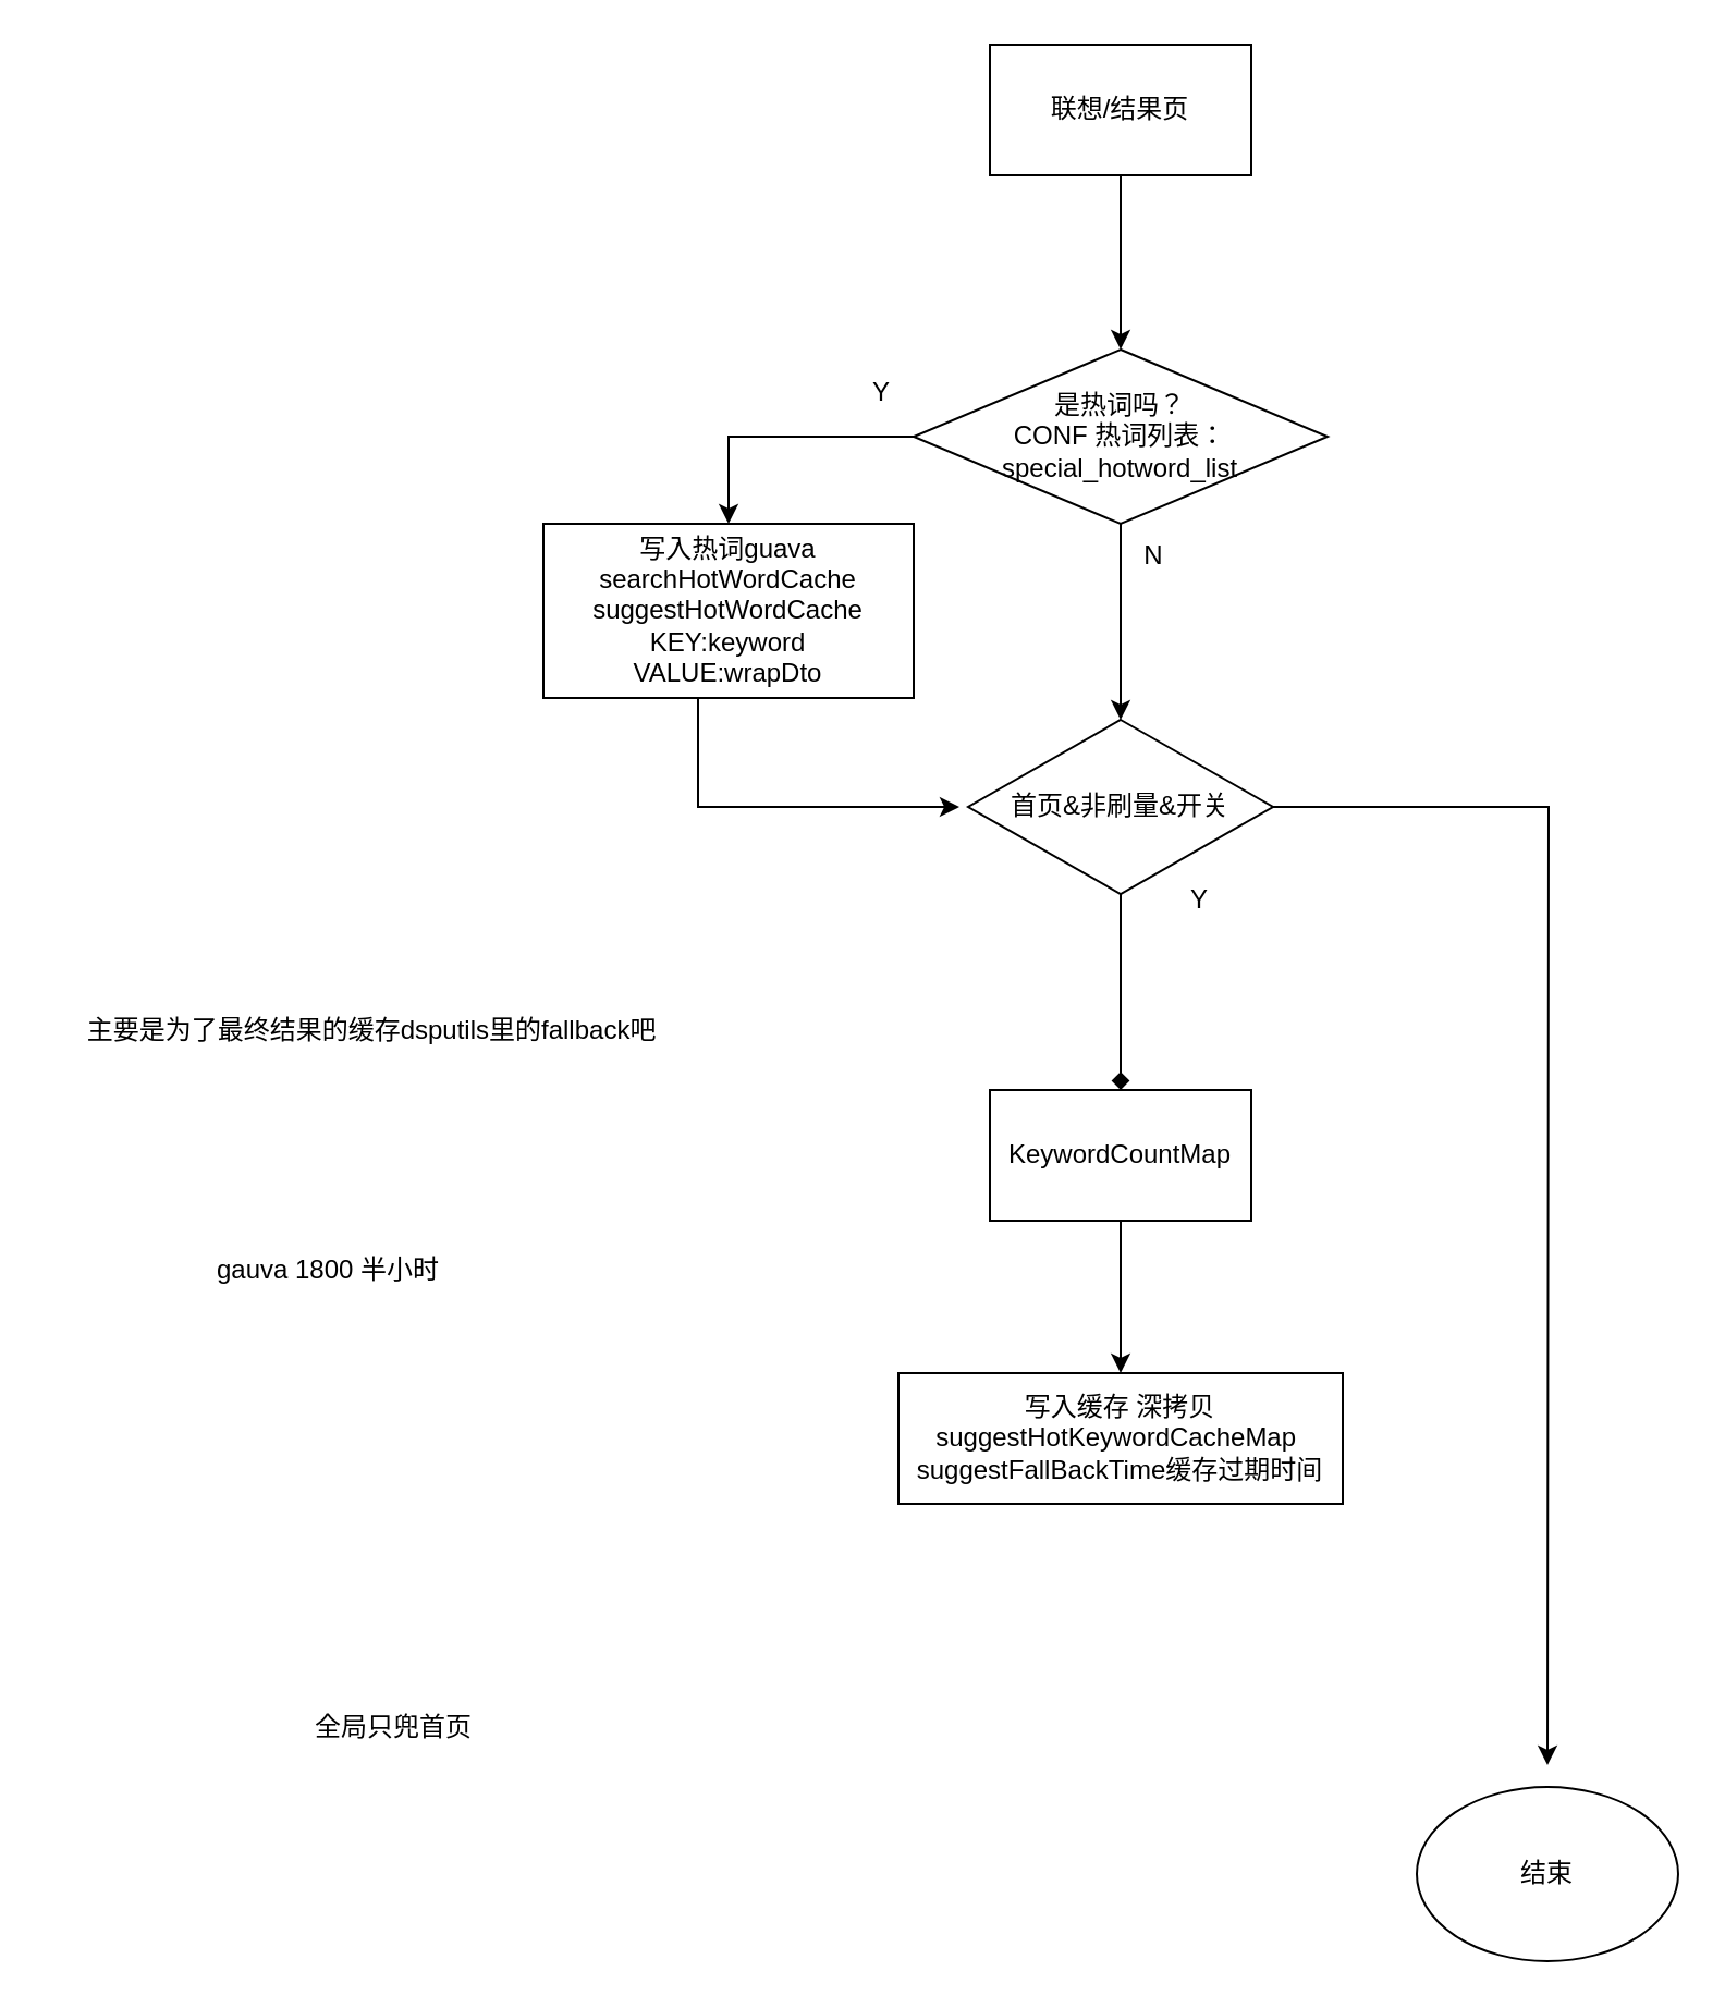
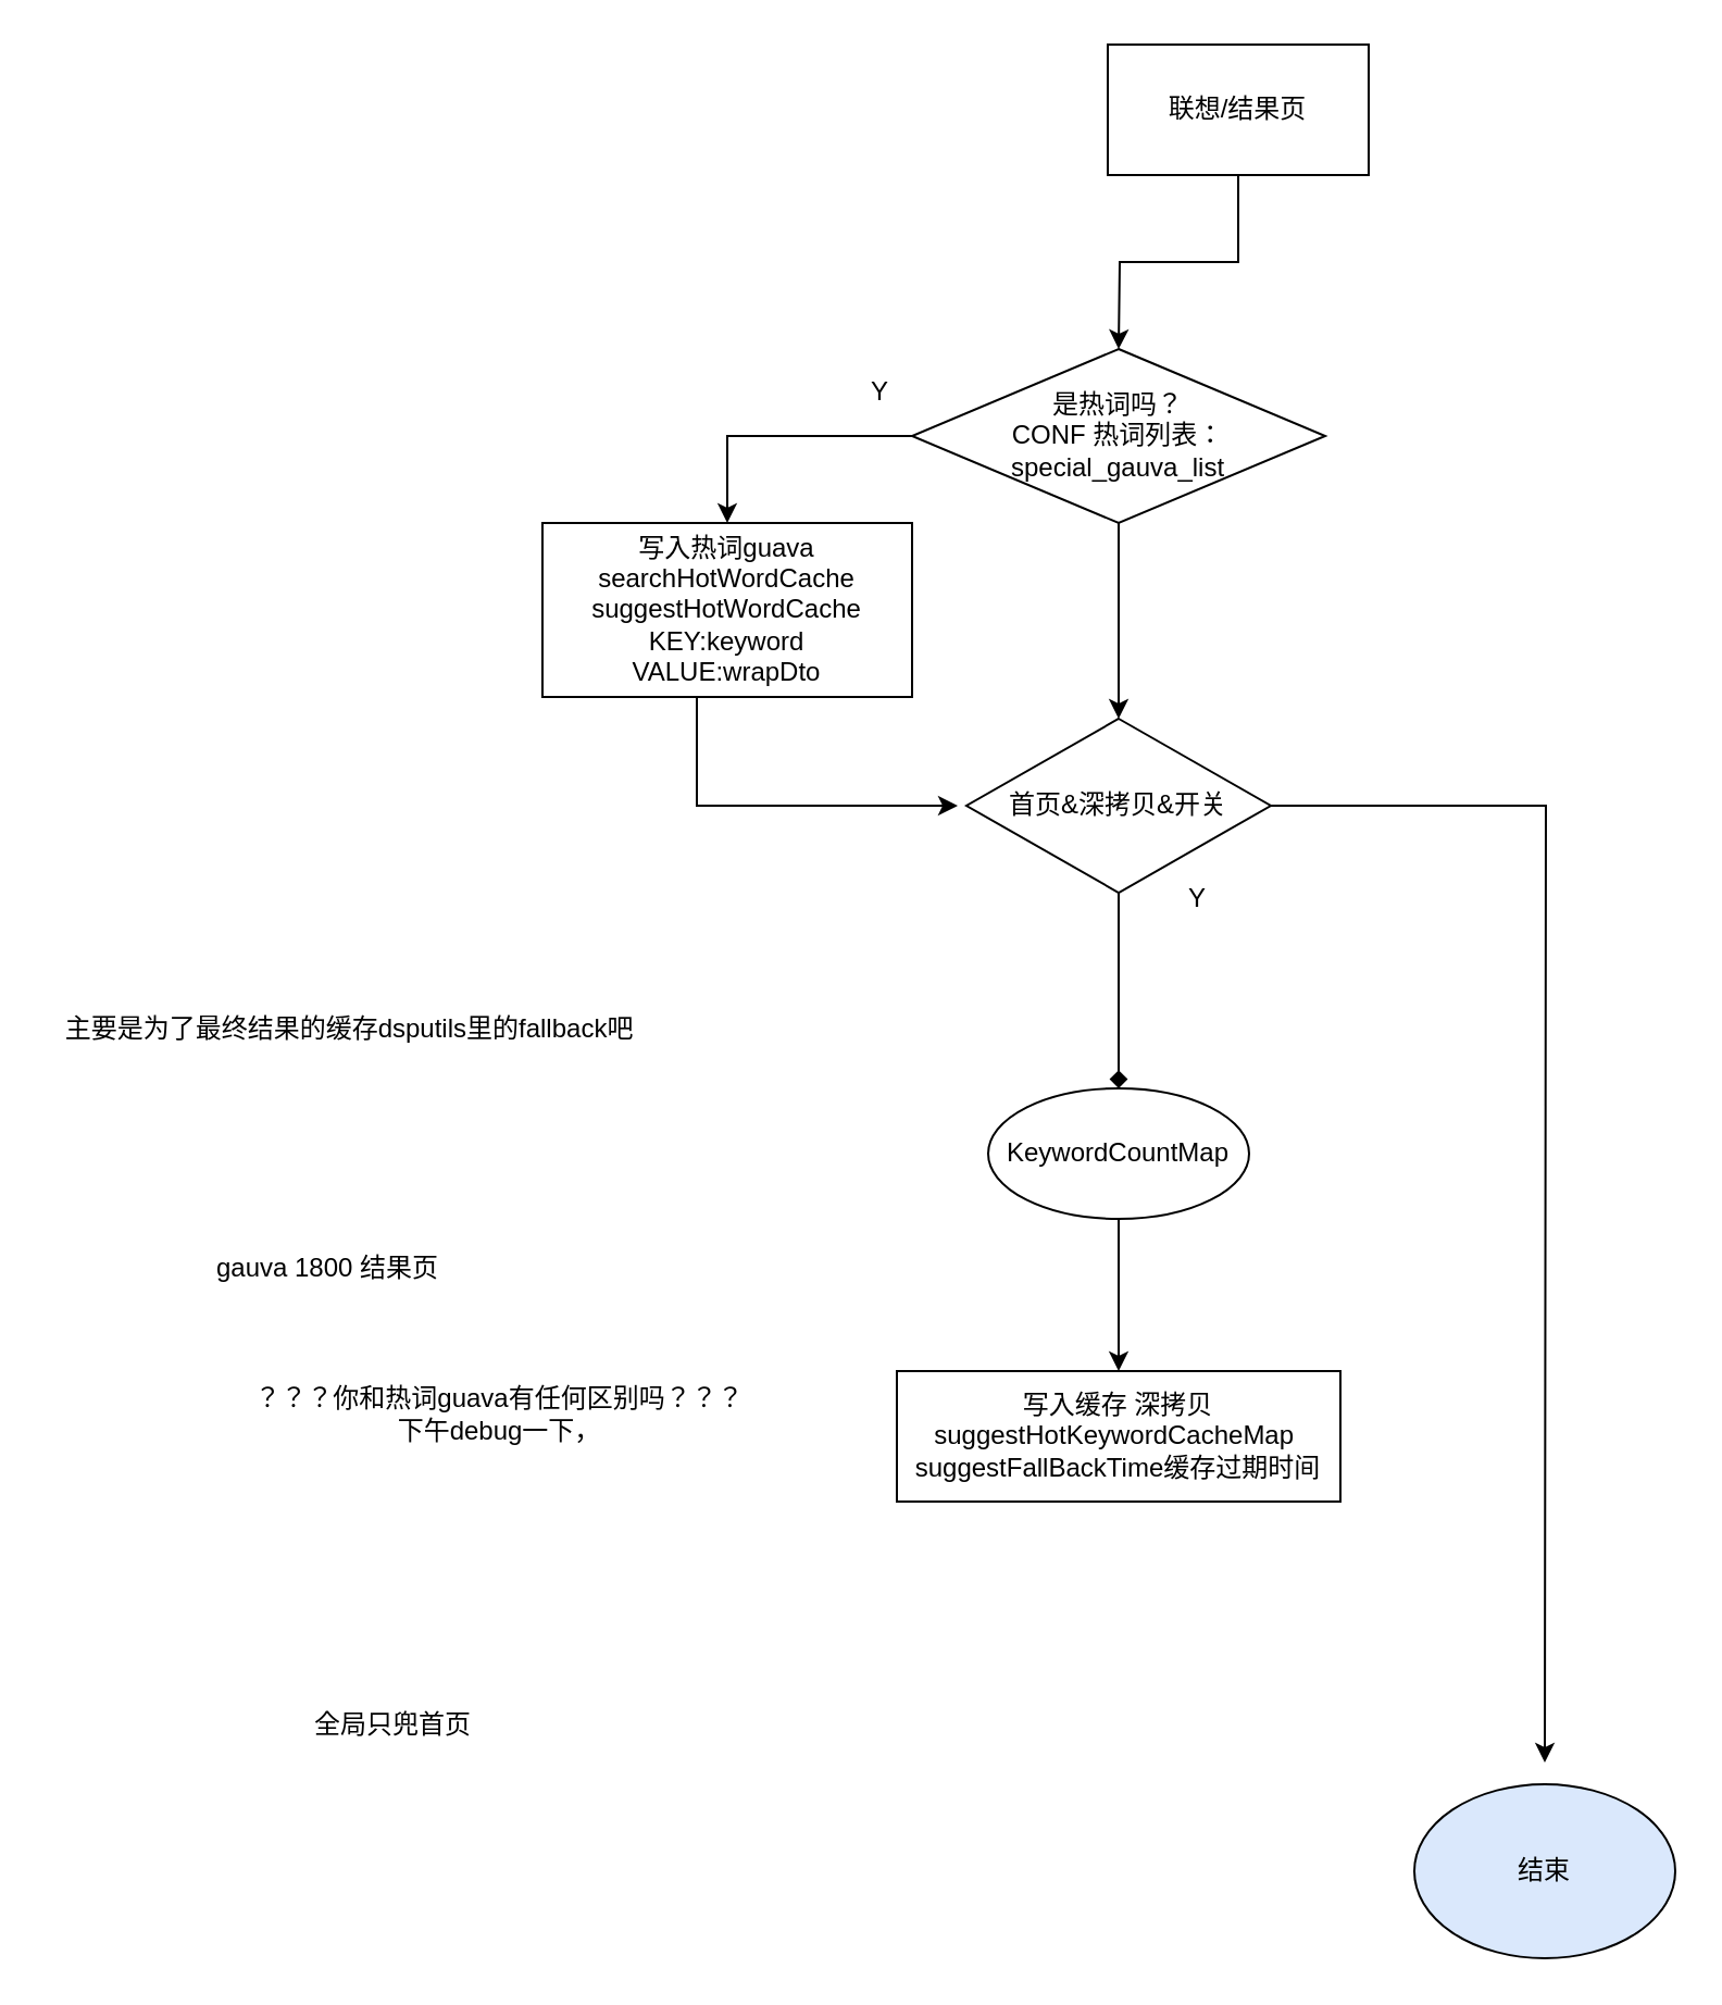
  <mxCell id="0" />
  <mxCell id="1" parent="0" />
  <mxCell id="2" value="" style="edgeStyle=orthogonalEdgeStyle;rounded=0;orthogonalLoop=1;jettySize=auto;html=1;" edge="1" parent="1" source="3"><mxGeometry relative="1" as="geometry"><mxPoint x="514" y="160" as="targetPoint" /></mxGeometry></mxCell>
- <mxCell id="3" value="联想/结果页" style="whiteSpace=wrap;html=1;" vertex="1" parent="1"><mxGeometry x="454" y="20" width="120" height="60" as="geometry" /></mxCell>
+ <mxCell id="3" value="联想/结果页" style="whiteSpace=wrap;html=1;" vertex="1" parent="1"><mxGeometry x="509" y="20" width="120" height="60" as="geometry" /></mxCell>
  <mxCell id="4" value="" style="edgeStyle=orthogonalEdgeStyle;rounded=0;orthogonalLoop=1;jettySize=auto;html=1;exitX=0;exitY=0.5;exitDx=0;exitDy=0;" edge="1" parent="1" source="6" target="8"><mxGeometry relative="1" as="geometry" /></mxCell>
  <mxCell id="5" value="" style="edgeStyle=orthogonalEdgeStyle;rounded=0;orthogonalLoop=1;jettySize=auto;html=1;" edge="1" parent="1" source="6"><mxGeometry relative="1" as="geometry"><mxPoint x="514" y="330" as="targetPoint" /></mxGeometry></mxCell>
- <mxCell id="6" value="是热词吗？&lt;br&gt;CONF 热词列表： special_hotword_list" style="rhombus;whiteSpace=wrap;html=1;" vertex="1" parent="1"><mxGeometry x="419" y="160" width="190" height="80" as="geometry" /></mxCell>
+ <mxCell id="6" value="是热词吗？&lt;br&gt;CONF 热词列表： special_gauva_list" style="rhombus;whiteSpace=wrap;html=1;" vertex="1" parent="1"><mxGeometry x="419" y="160" width="190" height="80" as="geometry" /></mxCell>
  <mxCell id="7" style="edgeStyle=orthogonalEdgeStyle;rounded=0;orthogonalLoop=1;jettySize=auto;html=1;" edge="1" parent="1" source="8"><mxGeometry relative="1" as="geometry"><mxPoint x="440" y="370" as="targetPoint" /><Array as="points"><mxPoint x="320" y="370" /></Array></mxGeometry></mxCell>
  <mxCell id="8" value="写入热词guava&lt;div&gt;searchHotWordCache&lt;br&gt;suggestHotWordCache&lt;br&gt;KEY:keyword&lt;br&gt;VALUE:wrapDto&lt;/div&gt;" style="whiteSpace=wrap;html=1;" vertex="1" parent="1"><mxGeometry x="249" y="240" width="170" height="80" as="geometry" /></mxCell>
- <mxCell id="9" value="N" style="text;html=1;align=center;verticalAlign=middle;resizable=0;points=[];autosize=1;strokeColor=none;fillColor=none;" vertex="1" parent="1"><mxGeometry x="514" y="240" width="30" height="30" as="geometry" /></mxCell>
  <mxCell id="10" value="Y" style="text;html=1;align=center;verticalAlign=middle;resizable=0;points=[];autosize=1;strokeColor=none;fillColor=none;" vertex="1" parent="1"><mxGeometry x="389" y="165" width="30" height="30" as="geometry" /></mxCell>
  <mxCell id="11" value="" style="edgeStyle=orthogonalEdgeStyle;rounded=0;orthogonalLoop=1;jettySize=auto;html=1;endArrow=diamond;" edge="1" parent="1" source="13" target="15"><mxGeometry relative="1" as="geometry" /></mxCell>
  <mxCell id="12" value="" style="edgeStyle=orthogonalEdgeStyle;rounded=0;orthogonalLoop=1;jettySize=auto;html=1;" edge="1" parent="1" source="13"><mxGeometry relative="1" as="geometry"><mxPoint x="710" y="810" as="targetPoint" /></mxGeometry></mxCell>
- <mxCell id="13" value="首页&amp;amp;非刷量&amp;amp;开关" style="rhombus;whiteSpace=wrap;html=1;" vertex="1" parent="1"><mxGeometry x="444" y="330" width="140" height="80" as="geometry" /></mxCell>
+ <mxCell id="13" value="首页&amp;amp;深拷贝&amp;amp;开关" style="rhombus;whiteSpace=wrap;html=1;" vertex="1" parent="1"><mxGeometry x="444" y="330" width="140" height="80" as="geometry" /></mxCell>
  <mxCell id="14" value="" style="edgeStyle=orthogonalEdgeStyle;rounded=0;orthogonalLoop=1;jettySize=auto;html=1;" edge="1" parent="1" source="15" target="18"><mxGeometry relative="1" as="geometry" /></mxCell>
- <mxCell id="15" value="KeywordCountMap" style="whiteSpace=wrap;html=1;" vertex="1" parent="1"><mxGeometry x="454" y="500" width="120" height="60" as="geometry" /></mxCell>
+ <mxCell id="15" value="KeywordCountMap" style="ellipse;whiteSpace=wrap;html=1;" vertex="1" parent="1"><mxGeometry x="454" y="500" width="120" height="60" as="geometry" /></mxCell>
  <mxCell id="16" value="Y" style="text;html=1;align=center;verticalAlign=middle;resizable=0;points=[];autosize=1;strokeColor=none;fillColor=none;" vertex="1" parent="1"><mxGeometry x="535" y="398" width="30" height="30" as="geometry" /></mxCell>
- <mxCell id="17" value="结束" style="ellipse;whiteSpace=wrap;html=1;" vertex="1" parent="1"><mxGeometry x="650" y="820" width="120" height="80" as="geometry" /></mxCell>
+ <mxCell id="17" value="结束" style="ellipse;whiteSpace=wrap;html=1;fillColor=#dae8fc;" vertex="1" parent="1"><mxGeometry x="650" y="820" width="120" height="80" as="geometry" /></mxCell>
  <mxCell id="18" value="写入缓存 深拷贝&lt;br&gt;suggestHotKeywordCacheMap&amp;nbsp;&lt;br&gt;suggestFallBackTime缓存过期时间" style="whiteSpace=wrap;html=1;" vertex="1" parent="1"><mxGeometry x="412" y="630" width="204" height="60" as="geometry" /></mxCell>
- <mxCell id="20" value="主要是为了最终结果的缓存dsputils里的fallback吧" style="text;html=1;align=center;verticalAlign=middle;resizable=0;points=[];autosize=1;strokeColor=none;fillColor=none;" vertex="1" parent="1"><mxGeometry x="30" y="458" width="280" height="30" as="geometry" /></mxCell>
+ <mxCell id="19" value="？？？你和热词guava有任何区别吗？？？&lt;br&gt;下午debug一下，" style="text;html=1;align=center;verticalAlign=middle;resizable=0;points=[];autosize=1;strokeColor=none;fillColor=none;" vertex="1" parent="1"><mxGeometry x="104" y="630" width="250" height="40" as="geometry" /></mxCell>
+ <mxCell id="20" value="主要是为了最终结果的缓存dsputils里的fallback吧" style="text;html=1;align=center;verticalAlign=middle;resizable=0;points=[];autosize=1;strokeColor=none;fillColor=none;" vertex="1" parent="1"><mxGeometry x="20" y="458" width="280" height="30" as="geometry" /></mxCell>
  <mxCell id="21" value="全局只兜首页" style="text;html=1;align=center;verticalAlign=middle;resizable=0;points=[];autosize=1;strokeColor=none;fillColor=none;" vertex="1" parent="1"><mxGeometry x="130" y="778" width="100" height="30" as="geometry" /></mxCell>
- <mxCell id="22" value="gauva 1800 半小时" style="text;html=1;align=center;verticalAlign=middle;resizable=0;points=[];autosize=1;strokeColor=none;fillColor=none;" vertex="1" parent="1"><mxGeometry x="85" y="568" width="130" height="30" as="geometry" /></mxCell>
+ <mxCell id="22" value="gauva 1800 结果页" style="text;html=1;align=center;verticalAlign=middle;resizable=0;points=[];autosize=1;strokeColor=none;fillColor=none;" vertex="1" parent="1"><mxGeometry x="85" y="568" width="130" height="30" as="geometry" /></mxCell>
